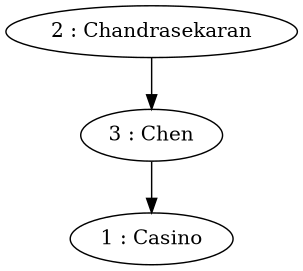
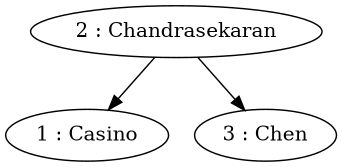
  digraph {
    n1 [label=<<font color="black">2 : Chandrasekaran</font>>]
    n2 [label=<<font color="black">1 : Casino</font>>]
    n3 [label=<<font color="black">3 : Chen</font>>]
-   n3 -> n2
+   n1 -> n2
    n1 -> n3
  }
